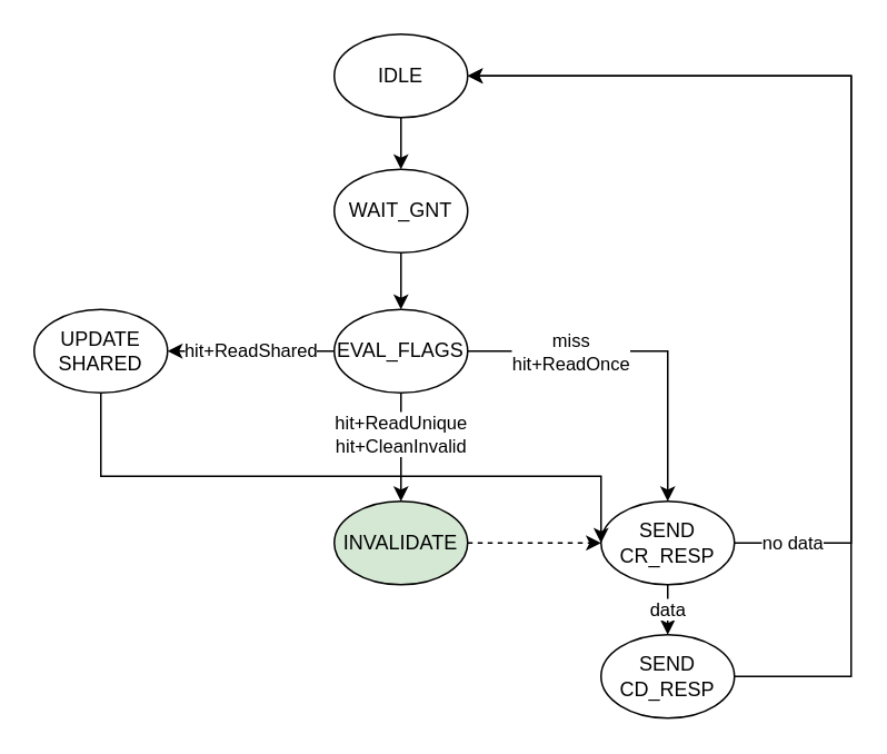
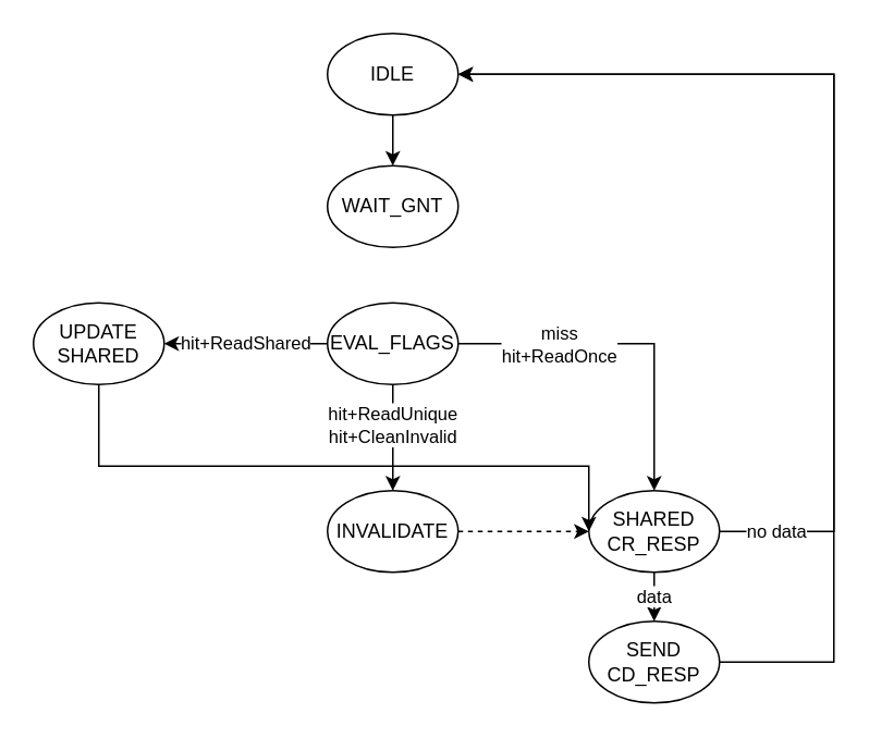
  <mxCell id="0" />
  <mxCell id="1" parent="0" />
  <mxCell id="2" value="" style="edgeStyle=orthogonalEdgeStyle;rounded=0;orthogonalLoop=1;jettySize=auto;html=1;exitX=0.5;exitY=1;exitDx=0;exitDy=0;entryX=0.5;entryY=0;entryDx=0;entryDy=0;" parent="1" source="3" target="5" edge="1"><mxGeometry relative="1" as="geometry" /></mxCell>
  <mxCell id="3" value="IDLE" style="ellipse;whiteSpace=wrap;html=1;" parent="1" vertex="1"><mxGeometry x="200" y="20" width="80" height="50" as="geometry" /></mxCell>
- <mxCell id="4" value="" style="edgeStyle=orthogonalEdgeStyle;rounded=0;orthogonalLoop=1;jettySize=auto;html=1;" parent="1" source="5" target="13" edge="1"><mxGeometry relative="1" as="geometry" /></mxCell>
  <mxCell id="5" value="WAIT_GNT" style="ellipse;whiteSpace=wrap;html=1;" parent="1" vertex="1"><mxGeometry x="200" y="101" width="80" height="50" as="geometry" /></mxCell>
  <mxCell id="6" value="no data" style="edgeStyle=orthogonalEdgeStyle;rounded=0;orthogonalLoop=1;jettySize=auto;html=1;exitX=1;exitY=0.5;exitDx=0;exitDy=0;entryX=1;entryY=0.5;entryDx=0;entryDy=0;" parent="1" source="8" target="3" edge="1"><mxGeometry x="-0.879" relative="1" as="geometry"><Array as="points"><mxPoint x="510" y="325" /><mxPoint x="510" y="45" /></Array><mxPoint as="offset" /></mxGeometry></mxCell>
  <mxCell id="7" value="data" style="edgeStyle=orthogonalEdgeStyle;rounded=0;orthogonalLoop=1;jettySize=auto;html=1;exitX=0.5;exitY=1;exitDx=0;exitDy=0;" parent="1" source="8" target="15" edge="1"><mxGeometry relative="1" as="geometry" /></mxCell>
- <mxCell id="8" value="SEND&lt;br&gt;CR_RESP" style="ellipse;whiteSpace=wrap;html=1;" parent="1" vertex="1"><mxGeometry x="360" y="300" width="80" height="50" as="geometry" /></mxCell>
+ <mxCell id="8" value="SHARED&lt;br&gt;CR_RESP" style="ellipse;whiteSpace=wrap;html=1;" parent="1" vertex="1"><mxGeometry x="360" y="300" width="80" height="50" as="geometry" /></mxCell>
  <mxCell id="9" style="edgeStyle=orthogonalEdgeStyle;rounded=0;orthogonalLoop=1;jettySize=auto;html=1;exitX=1;exitY=0.5;exitDx=0;exitDy=0;entryX=0.5;entryY=0;entryDx=0;entryDy=0;" parent="1" source="13" target="8" edge="1"><mxGeometry relative="1" as="geometry" /></mxCell>
  <mxCell id="10" value="miss&lt;br&gt;&lt;div&gt;hit+ReadOnce&lt;/div&gt;" style="edgeLabel;html=1;align=center;verticalAlign=middle;resizable=0;points=[];" parent="9" connectable="0" vertex="1"><mxGeometry x="-0.467" relative="1" as="geometry"><mxPoint x="5" as="offset" /></mxGeometry></mxCell>
  <mxCell id="11" value="hit+ReadShared" style="edgeStyle=orthogonalEdgeStyle;rounded=0;orthogonalLoop=1;jettySize=auto;html=1;exitX=0;exitY=0.5;exitDx=0;exitDy=0;entryX=1;entryY=0.5;entryDx=0;entryDy=0;" parent="1" source="13" target="17" edge="1"><mxGeometry relative="1" as="geometry" /></mxCell>
  <mxCell id="12" value="hit+ReadUnique&lt;br&gt;&lt;div&gt;hit+CleanInvalid&lt;/div&gt;" style="edgeStyle=orthogonalEdgeStyle;rounded=0;orthogonalLoop=1;jettySize=auto;html=1;exitX=0.5;exitY=1;exitDx=0;exitDy=0;entryX=0.5;entryY=0;entryDx=0;entryDy=0;" parent="1" source="13" target="19" edge="1"><mxGeometry x="-0.231" relative="1" as="geometry"><Array as="points" /><mxPoint as="offset" /><mxPoint x="240" y="290" as="targetPoint" /></mxGeometry></mxCell>
  <mxCell id="13" value="EVAL_FLAGS" style="ellipse;whiteSpace=wrap;html=1;" parent="1" vertex="1"><mxGeometry x="200" y="185" width="80" height="50" as="geometry" /></mxCell>
  <mxCell id="14" style="edgeStyle=orthogonalEdgeStyle;rounded=0;orthogonalLoop=1;jettySize=auto;html=1;exitX=1;exitY=0.5;exitDx=0;exitDy=0;entryX=1;entryY=0.5;entryDx=0;entryDy=0;" parent="1" source="15" target="3" edge="1"><mxGeometry relative="1" as="geometry"><Array as="points"><mxPoint x="510" y="405" /><mxPoint x="510" y="45" /></Array></mxGeometry></mxCell>
  <mxCell id="15" value="SEND&lt;br&gt;CD_RESP" style="ellipse;whiteSpace=wrap;html=1;" parent="1" vertex="1"><mxGeometry x="360" y="380" width="80" height="50" as="geometry" /></mxCell>
  <mxCell id="16" style="edgeStyle=orthogonalEdgeStyle;rounded=0;orthogonalLoop=1;jettySize=auto;html=1;exitX=0.5;exitY=1;exitDx=0;exitDy=0;entryX=0;entryY=0.5;entryDx=0;entryDy=0;" parent="1" source="17" target="8" edge="1"><mxGeometry relative="1" as="geometry"><Array as="points"><mxPoint x="60" y="285" /></Array></mxGeometry></mxCell>
  <mxCell id="17" value="UPDATE&lt;br&gt;SHARED" style="ellipse;whiteSpace=wrap;html=1;" parent="1" vertex="1"><mxGeometry x="20" y="185" width="80" height="50" as="geometry" /></mxCell>
  <mxCell id="18" style="edgeStyle=orthogonalEdgeStyle;rounded=0;orthogonalLoop=1;jettySize=auto;html=1;exitX=1;exitY=0.5;exitDx=0;exitDy=0;entryX=0;entryY=0.5;entryDx=0;entryDy=0;dashed=1;" parent="1" source="19" target="8" edge="1"><mxGeometry relative="1" as="geometry"><Array as="points"><mxPoint x="340" y="325" /><mxPoint x="340" y="325" /></Array></mxGeometry></mxCell>
- <mxCell id="19" value="INVALIDATE" style="ellipse;whiteSpace=wrap;html=1;fillColor=#d5e8d4;" parent="1" vertex="1"><mxGeometry x="200" y="300" width="80" height="50" as="geometry" /></mxCell>
+ <mxCell id="19" value="INVALIDATE" style="ellipse;whiteSpace=wrap;html=1;" parent="1" vertex="1"><mxGeometry x="200" y="300" width="80" height="50" as="geometry" /></mxCell>
